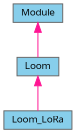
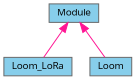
  digraph {
    fontname="Open Sans"
    node [color=gray40 fillcolor=skyblue fontname="Open Sans" fontsize=10 shape=box style=filled]
    edge [color=deeppink dir=back fontname="Open Sans" fontsize=10 labelfontname=Helvetica labelfontsize=10 style=solid]
    n1 [fontcolor=black height=0.2 label=Loom_LoRa width=0.4]
    n2 [height=0.2 label=Loom width=0.4]
    n3 [height=0.2 label=Module width=0.4]
-   n2 -> n1
+   n3 -> n1
    n3 -> n2
  }
